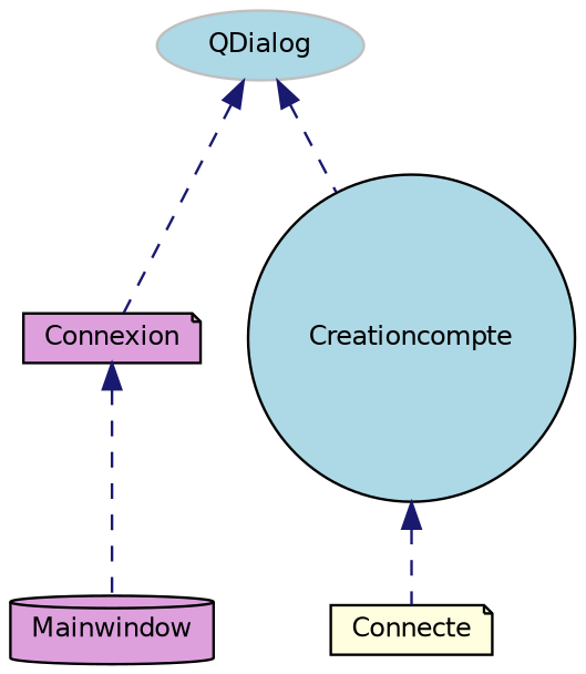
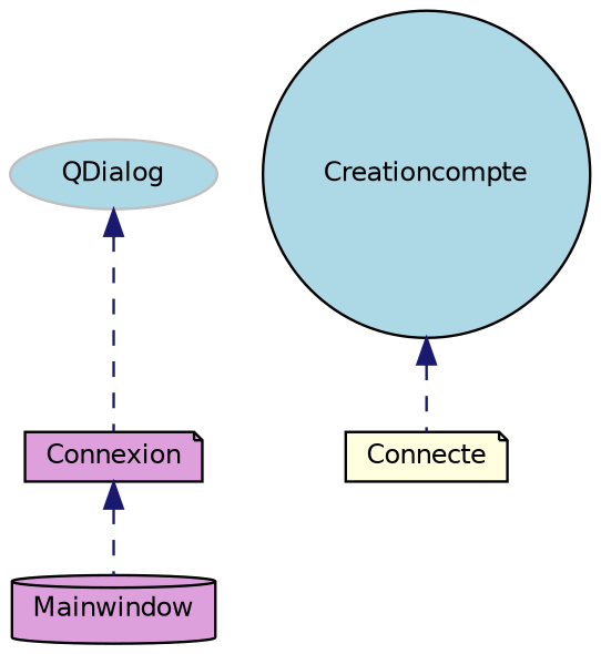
  digraph {
    rankdir=TB
    node [color=black fillcolor=lightblue fontname=Helvetica fontsize=10 shape=note style=filled]
    edge [color=midnightblue dir=back fontname=Helvetica fontsize=10 labelfontname=Helvetica labelfontsize=10 style=dashed]
    n1 [color=grey75 height=0.2 label=QDialog shape=ellipse width=0.4]
    n2 [fillcolor=plum height=0.2 label=Connexion width=0.4]
    n3 [height=0.2 label=Creationcompte shape=circle width=0.4]
    n4 [fillcolor=lightyellow height=0.2 label=Connecte width=0.4]
    n5 [fillcolor=plum height=0.2 label=Mainwindow shape=cylinder width=0.4]
    n1 -> n2
-   n1 -> n3
    n2 -> n5
    n3 -> n4
  }
